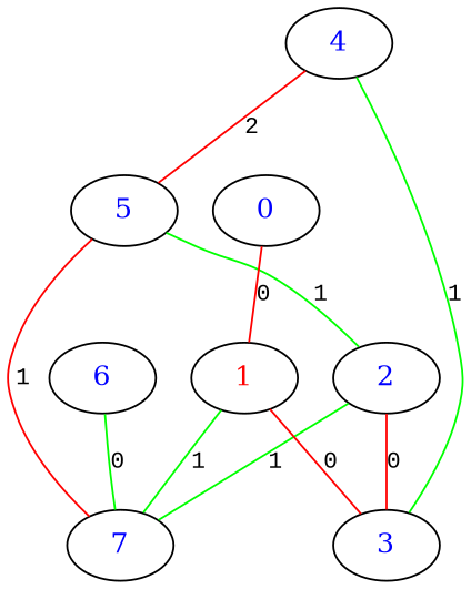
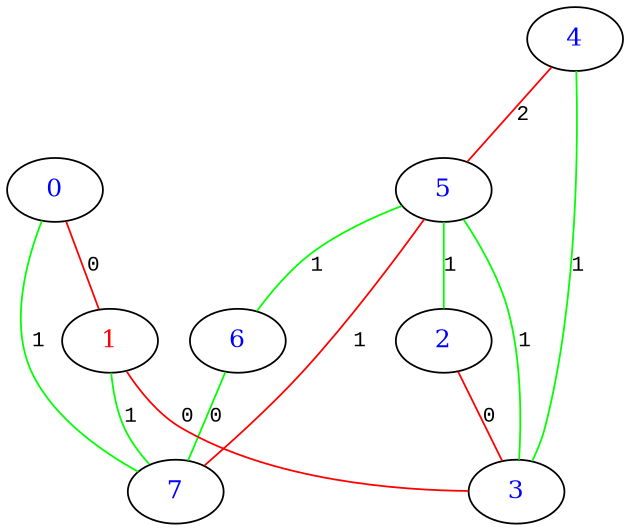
  graph {
    node [fontcolor="#0000FFFF"]
    edge [color="#00FF00FF" fontname="Courier New" fontsize=12]
    n1 [label=4]
    n2 [label=5]
    n3 [label=7]
    n4 [label=2]
    n5 [label=6]
    n6 [fontcolor="#FF0000FF" label=1]
    n7 [label=3]
    n8 [label=0]
    n1 -- n2 [color="#FF0000FF" label=2]
    n2 -- n3 [color="#FF0000FF" label=1]
    n2 -- n4 [label=1]
+   n2 -- n5 [label=1]
    n4 -- n7 [color="#FF0000FF" label=0]
    n5 -- n3 [label=0]
    n6 -- n3 [label=1]
    n6 -- n7 [color="#FF0000FF" label=0]
    n7 -- n1 [label=1]
-   n4 -- n3 [label=1]
+   n7 -- n2 [label=1]
+   n8 -- n3 [label=1]
    n8 -- n6 [color="#FF0000FF" label=0]
  }
